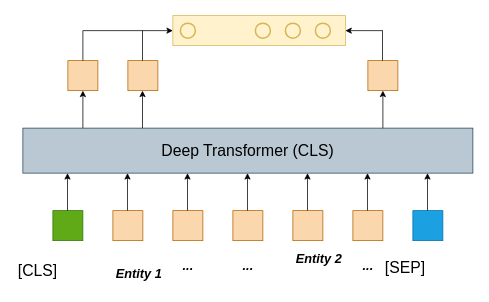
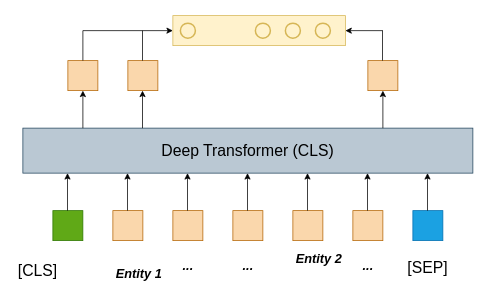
  <mxCell id="0" />
  <mxCell id="1" parent="0" />
  <mxCell id="2" value="Deep Transformer (CLS)" style="rounded=0;whiteSpace=wrap;html=1;fillColor=#bac8d3;strokeColor=#23445d;fontSize=21;" parent="1" vertex="1"><mxGeometry x="30" y="170" width="600" height="60" as="geometry" /></mxCell>
  <mxCell id="3" value="" style="endArrow=classic;html=1;rounded=0;fontSize=21;" parent="1" edge="1"><mxGeometry width="50" height="50" relative="1" as="geometry"><mxPoint x="110" y="170" as="sourcePoint" /><mxPoint x="110" y="120" as="targetPoint" /></mxGeometry></mxCell>
  <mxCell id="4" value="" style="whiteSpace=wrap;html=1;aspect=fixed;fontSize=21;fillColor=#fad7ac;strokeColor=#b46504;" parent="1" vertex="1"><mxGeometry x="90" y="80" width="40" height="40" as="geometry" /></mxCell>
  <mxCell id="5" value="" style="whiteSpace=wrap;html=1;aspect=fixed;fontSize=21;fillColor=#fad7ac;strokeColor=#b46504;" parent="1" vertex="1"><mxGeometry x="170" y="80" width="40" height="40" as="geometry" /></mxCell>
  <mxCell id="6" value="" style="endArrow=classic;html=1;rounded=0;fontSize=21;" parent="1" edge="1"><mxGeometry width="50" height="50" relative="1" as="geometry"><mxPoint x="189.5" y="170" as="sourcePoint" /><mxPoint x="189.5" y="120" as="targetPoint" /></mxGeometry></mxCell>
  <mxCell id="7" value="" style="endArrow=classic;html=1;rounded=0;fontSize=21;" parent="1" edge="1"><mxGeometry width="50" height="50" relative="1" as="geometry"><mxPoint x="110" y="40" as="sourcePoint" /><mxPoint x="230" y="40" as="targetPoint" /></mxGeometry></mxCell>
  <mxCell id="8" value="" style="endArrow=none;html=1;rounded=0;fontSize=21;" parent="1" edge="1"><mxGeometry width="50" height="50" relative="1" as="geometry"><mxPoint x="110" y="80" as="sourcePoint" /><mxPoint x="110" y="40" as="targetPoint" /></mxGeometry></mxCell>
  <mxCell id="9" value="" style="endArrow=none;html=1;rounded=0;fontSize=21;" parent="1" edge="1"><mxGeometry width="50" height="50" relative="1" as="geometry"><mxPoint x="189.5" y="80" as="sourcePoint" /><mxPoint x="189.5" y="40" as="targetPoint" /></mxGeometry></mxCell>
  <mxCell id="10" value="" style="rounded=0;whiteSpace=wrap;html=1;fontSize=21;fillColor=#fff2cc;strokeColor=#d6b656;" parent="1" vertex="1"><mxGeometry x="230" y="20" width="230" height="40" as="geometry" /></mxCell>
  <mxCell id="11" value="" style="endArrow=classic;html=1;rounded=0;fontSize=21;" parent="1" edge="1"><mxGeometry width="50" height="50" relative="1" as="geometry"><mxPoint x="510" y="170" as="sourcePoint" /><mxPoint x="510" y="120" as="targetPoint" /></mxGeometry></mxCell>
  <mxCell id="12" value="" style="whiteSpace=wrap;html=1;aspect=fixed;fontSize=21;fillColor=#fad7ac;strokeColor=#b46504;" parent="1" vertex="1"><mxGeometry x="490" y="80" width="40" height="40" as="geometry" /></mxCell>
  <mxCell id="13" value="" style="endArrow=none;html=1;rounded=0;fontSize=21;" parent="1" edge="1"><mxGeometry width="50" height="50" relative="1" as="geometry"><mxPoint x="509.5" y="80" as="sourcePoint" /><mxPoint x="509.5" y="40" as="targetPoint" /></mxGeometry></mxCell>
  <mxCell id="14" value="" style="endArrow=classic;html=1;rounded=0;fontSize=21;entryX=1;entryY=0.5;entryDx=0;entryDy=0;" parent="1" target="10" edge="1"><mxGeometry width="50" height="50" relative="1" as="geometry"><mxPoint x="510" y="40" as="sourcePoint" /><mxPoint x="360" y="180" as="targetPoint" /></mxGeometry></mxCell>
  <mxCell id="15" value="" style="ellipse;whiteSpace=wrap;html=1;aspect=fixed;fontSize=21;fillColor=#fff2cc;strokeColor=#d6b656;strokeWidth=2;" parent="1" vertex="1"><mxGeometry x="240" y="30" width="20" height="20" as="geometry" /></mxCell>
  <mxCell id="16" value="" style="ellipse;whiteSpace=wrap;html=1;aspect=fixed;fontSize=21;fillColor=#fff2cc;strokeColor=#d6b656;strokeWidth=2;" parent="1" vertex="1"><mxGeometry x="340" y="30" width="20" height="20" as="geometry" /></mxCell>
  <mxCell id="17" value="" style="ellipse;whiteSpace=wrap;html=1;aspect=fixed;fontSize=21;fillColor=#fff2cc;strokeColor=#d6b656;strokeWidth=2;" parent="1" vertex="1"><mxGeometry x="380" y="30" width="20" height="20" as="geometry" /></mxCell>
  <mxCell id="18" value="" style="ellipse;whiteSpace=wrap;html=1;aspect=fixed;fontSize=21;fillColor=#fff2cc;strokeColor=#d6b656;strokeWidth=2;" parent="1" vertex="1"><mxGeometry x="420" y="30" width="20" height="20" as="geometry" /></mxCell>
  <mxCell id="19" value="" style="whiteSpace=wrap;html=1;aspect=fixed;fontSize=21;fillColor=#60a917;strokeColor=#2D7600;fontColor=#ffffff;" vertex="1" parent="1"><mxGeometry x="70" y="280" width="40" height="40" as="geometry" /></mxCell>
  <mxCell id="20" value="" style="whiteSpace=wrap;html=1;aspect=fixed;fontSize=21;fillColor=#fad7ac;strokeColor=#b46504;" vertex="1" parent="1"><mxGeometry x="150" y="280" width="40" height="40" as="geometry" /></mxCell>
  <mxCell id="21" value="" style="whiteSpace=wrap;html=1;aspect=fixed;fontSize=21;fillColor=#fad7ac;strokeColor=#b46504;" vertex="1" parent="1"><mxGeometry x="230" y="280" width="40" height="40" as="geometry" /></mxCell>
  <mxCell id="22" value="" style="whiteSpace=wrap;html=1;aspect=fixed;fontSize=21;fillColor=#fad7ac;strokeColor=#b46504;" vertex="1" parent="1"><mxGeometry x="310" y="280" width="40" height="40" as="geometry" /></mxCell>
  <mxCell id="23" value="" style="whiteSpace=wrap;html=1;aspect=fixed;fontSize=21;fillColor=#fad7ac;strokeColor=#b46504;" vertex="1" parent="1"><mxGeometry x="390" y="280" width="40" height="40" as="geometry" /></mxCell>
  <mxCell id="24" value="" style="whiteSpace=wrap;html=1;aspect=fixed;fontSize=21;fillColor=#fad7ac;strokeColor=#b46504;" vertex="1" parent="1"><mxGeometry x="470" y="280" width="40" height="40" as="geometry" /></mxCell>
  <mxCell id="25" value="" style="whiteSpace=wrap;html=1;aspect=fixed;fontSize=21;fillColor=#1ba1e2;strokeColor=#006EAF;fontColor=#ffffff;" vertex="1" parent="1"><mxGeometry x="550" y="280" width="40" height="40" as="geometry" /></mxCell>
  <mxCell id="26" value="" style="endArrow=classic;html=1;rounded=0;fontSize=21;" edge="1" parent="1"><mxGeometry width="50" height="50" relative="1" as="geometry"><mxPoint x="89.5" y="280" as="sourcePoint" /><mxPoint x="89.5" y="230" as="targetPoint" /></mxGeometry></mxCell>
  <mxCell id="27" value="" style="endArrow=classic;html=1;rounded=0;fontSize=21;" edge="1" parent="1"><mxGeometry width="50" height="50" relative="1" as="geometry"><mxPoint x="169.5" y="280" as="sourcePoint" /><mxPoint x="169.5" y="230" as="targetPoint" /></mxGeometry></mxCell>
  <mxCell id="28" value="" style="endArrow=classic;html=1;rounded=0;fontSize=21;" edge="1" parent="1"><mxGeometry width="50" height="50" relative="1" as="geometry"><mxPoint x="249.5" y="280" as="sourcePoint" /><mxPoint x="249.5" y="230" as="targetPoint" /></mxGeometry></mxCell>
  <mxCell id="29" value="" style="endArrow=classic;html=1;rounded=0;fontSize=21;" edge="1" parent="1"><mxGeometry width="50" height="50" relative="1" as="geometry"><mxPoint x="329.5" y="280" as="sourcePoint" /><mxPoint x="329.5" y="230" as="targetPoint" /></mxGeometry></mxCell>
  <mxCell id="30" value="" style="endArrow=classic;html=1;rounded=0;fontSize=21;" edge="1" parent="1"><mxGeometry width="50" height="50" relative="1" as="geometry"><mxPoint x="409.5" y="280" as="sourcePoint" /><mxPoint x="409.5" y="230" as="targetPoint" /></mxGeometry></mxCell>
  <mxCell id="31" value="" style="endArrow=classic;html=1;rounded=0;fontSize=21;" edge="1" parent="1"><mxGeometry width="50" height="50" relative="1" as="geometry"><mxPoint x="489.5" y="280" as="sourcePoint" /><mxPoint x="489.5" y="230" as="targetPoint" /></mxGeometry></mxCell>
  <mxCell id="32" value="" style="endArrow=classic;html=1;rounded=0;fontSize=21;" edge="1" parent="1"><mxGeometry width="50" height="50" relative="1" as="geometry"><mxPoint x="569.5" y="280" as="sourcePoint" /><mxPoint x="569.5" y="230" as="targetPoint" /></mxGeometry></mxCell>
  <mxCell id="33" value="[CLS]" style="text;html=1;strokeColor=none;fillColor=none;align=center;verticalAlign=middle;whiteSpace=wrap;rounded=0;fontSize=21;" vertex="1" parent="1"><mxGeometry x="20" y="345" width="60" height="30" as="geometry" /></mxCell>
  <mxCell id="34" value="Entity 1" style="text;html=1;strokeColor=none;fillColor=none;align=center;verticalAlign=middle;whiteSpace=wrap;rounded=0;fontSize=17;fontStyle=3" vertex="1" parent="1"><mxGeometry x="150" y="350" width="70" height="30" as="geometry" /></mxCell>
  <mxCell id="35" value="Entity 2" style="text;html=1;strokeColor=none;fillColor=none;align=center;verticalAlign=middle;whiteSpace=wrap;rounded=0;fontSize=17;fontStyle=3" vertex="1" parent="1"><mxGeometry x="390" y="330" width="70" height="30" as="geometry" /></mxCell>
- <mxCell id="36" value="[SEP]" style="text;html=1;strokeColor=none;fillColor=none;align=center;verticalAlign=middle;whiteSpace=wrap;rounded=0;fontSize=21;" vertex="1" parent="1"><mxGeometry x="510" y="340" width="60" height="30" as="geometry" /></mxCell>
+ <mxCell id="36" value="[SEP]" style="text;html=1;strokeColor=none;fillColor=none;align=center;verticalAlign=middle;whiteSpace=wrap;rounded=0;fontSize=21;" vertex="1" parent="1"><mxGeometry x="540" y="340" width="60" height="30" as="geometry" /></mxCell>
  <mxCell id="37" value="..." style="text;html=1;strokeColor=none;fillColor=none;align=center;verticalAlign=middle;whiteSpace=wrap;rounded=0;fontSize=17;fontStyle=3" vertex="1" parent="1"><mxGeometry x="237.5" y="340" width="25" height="30" as="geometry" /></mxCell>
  <mxCell id="38" value="..." style="text;html=1;strokeColor=none;fillColor=none;align=center;verticalAlign=middle;whiteSpace=wrap;rounded=0;fontSize=17;fontStyle=3" vertex="1" parent="1"><mxGeometry x="317.5" y="340" width="25" height="30" as="geometry" /></mxCell>
  <mxCell id="39" value="..." style="text;html=1;strokeColor=none;fillColor=none;align=center;verticalAlign=middle;whiteSpace=wrap;rounded=0;fontSize=17;fontStyle=3" vertex="1" parent="1"><mxGeometry x="477.5" y="340" width="25" height="30" as="geometry" /></mxCell>
